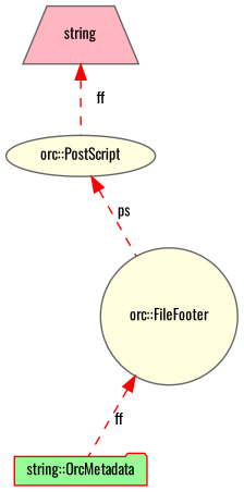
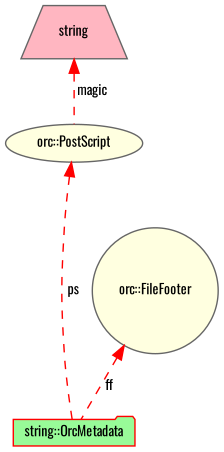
  digraph {
    fontname=Oswald
    node [color=gray40 fillcolor=lightyellow fontname=Oswald fontsize=10 style=filled]
    edge [color=red dir=back fontname=Oswald fontsize=10 labelfontname=Helvetica labelfontsize=10 style=dashed]
    n1 [color=red fillcolor=palegreen fontcolor=black height=0.2 label="string::OrcMetadata" shape=folder width=0.4]
    n2 [height=0.2 label="orc::PostScript" shape=ellipse width=0.4]
    n3 [fillcolor=lightpink height=0.2 label=string shape=trapezium width=0.4]
    n4 [height=0.2 label="orc::FileFooter" shape=circle width=0.4]
-   n2 -> n4 [label=" ps"]
-   n3 -> n2 [label=" ff"]
+   n2 -> n1 [label=" ps"]
+   n3 -> n2 [label=" magic"]
    n4 -> n1 [label=" ff"]
  }
